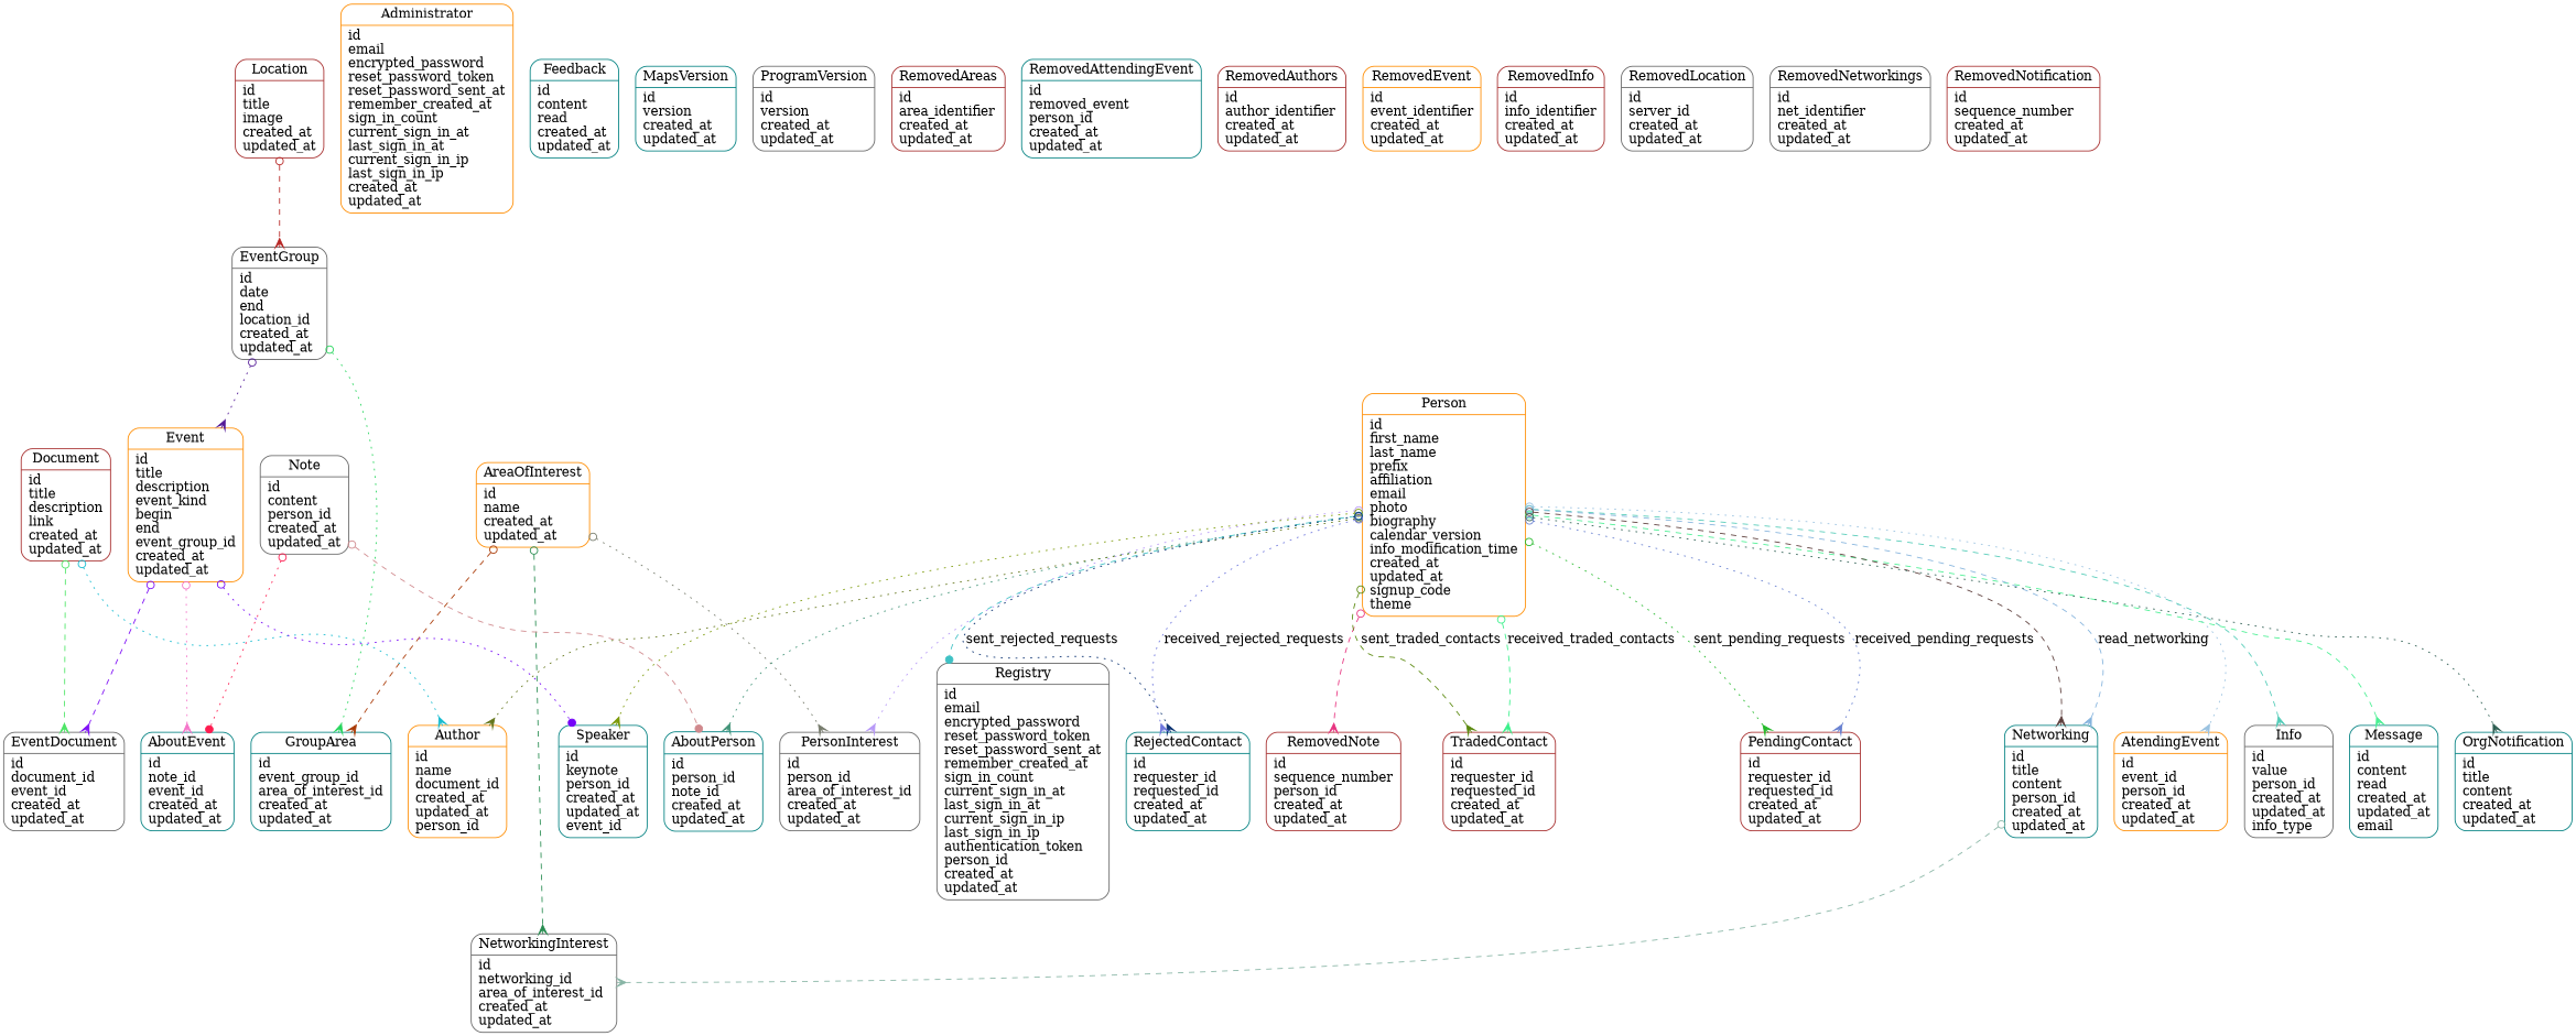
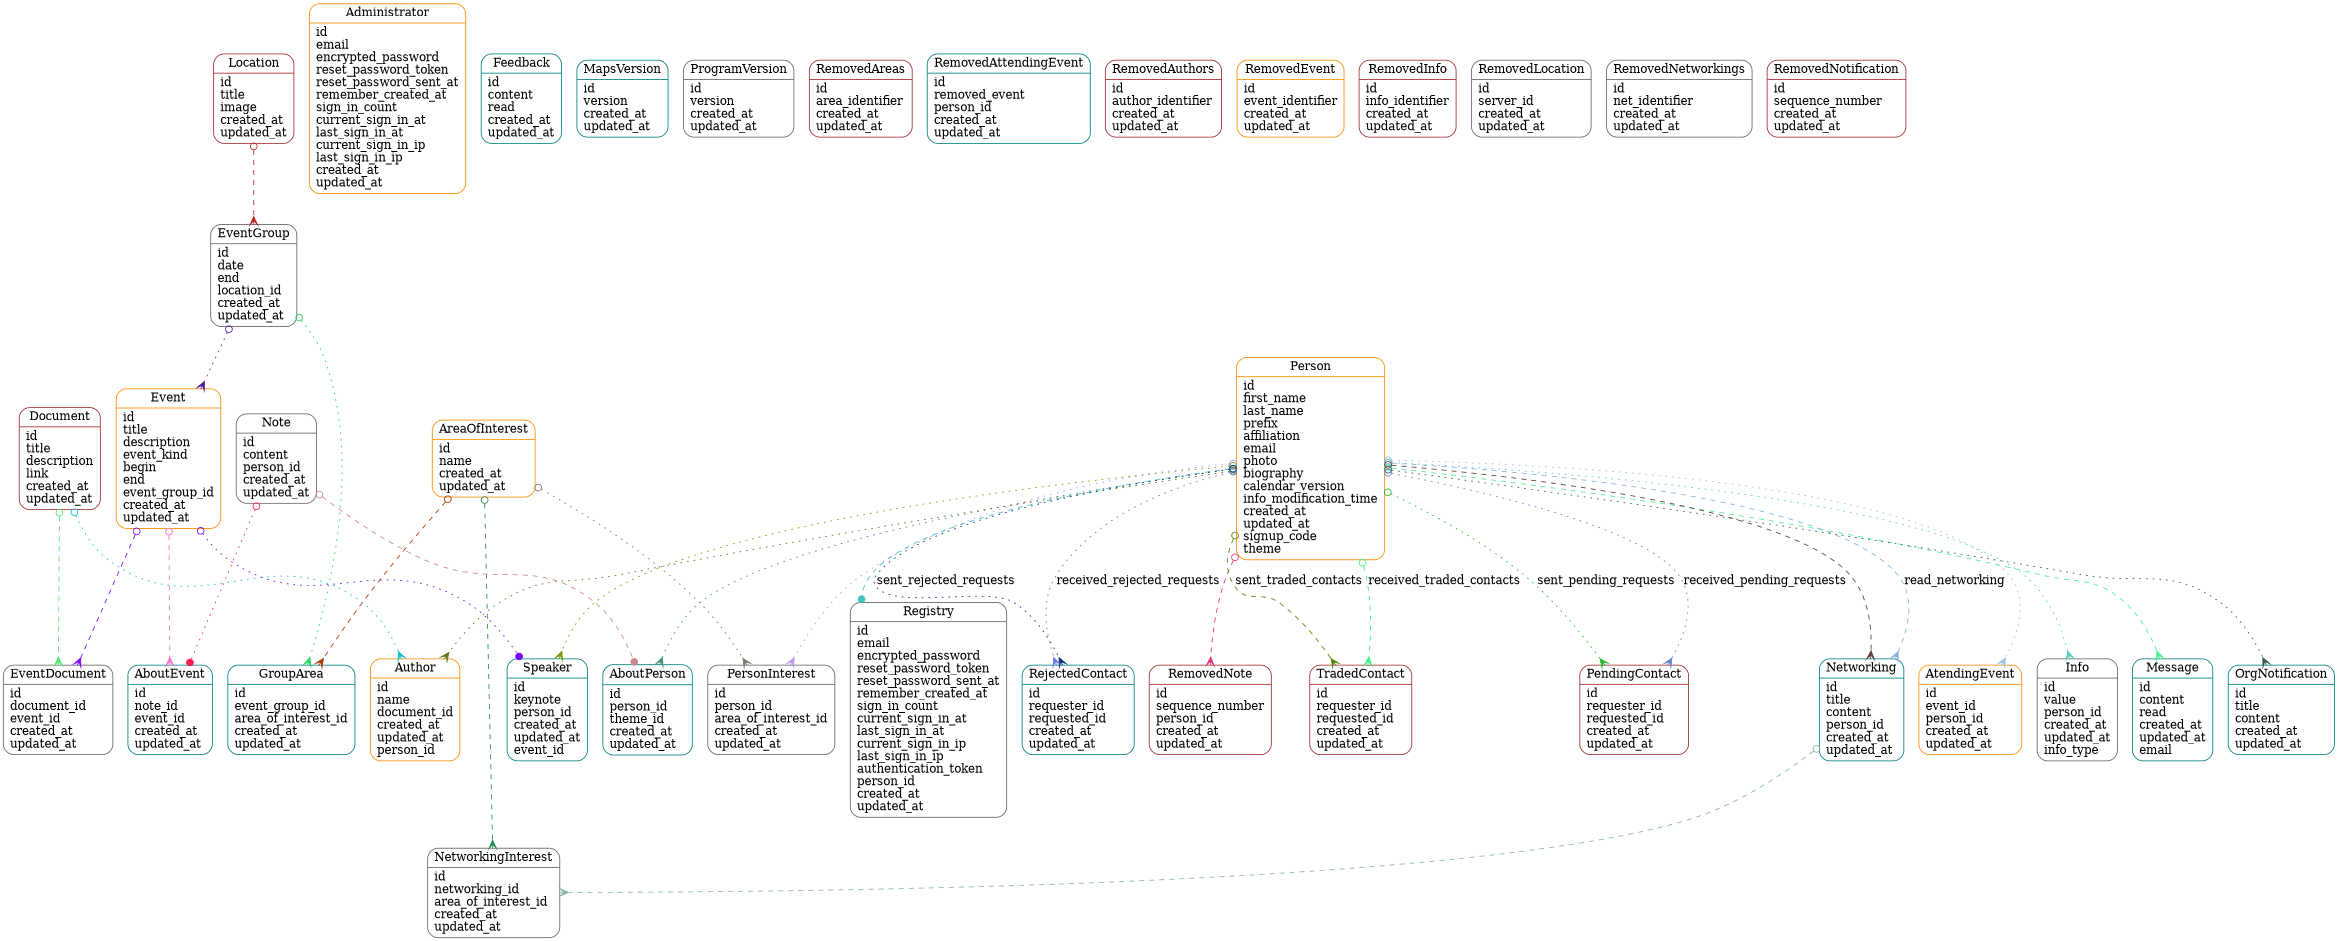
  digraph {
    splines=true
    node [color=teal shape=Mrecord]
    edge [arrowhead=crow arrowtail=odot dir=both style=dotted]
    n1 [label="{AboutEvent|id\lnote_id\levent_id\lcreated_at\lupdated_at\l}"]
-   n2 [label="{AboutPerson|id\lperson_id\lnote_id\lcreated_at\lupdated_at\l}"]
+   n2 [label="{AboutPerson|id\lperson_id\ltheme_id\lcreated_at\lupdated_at\l}"]
    n3 [color=darkorange label="{Administrator|id\lemail\lencrypted_password\lreset_password_token\lreset_password_sent_at\lremember_created_at\lsign_in_count\lcurrent_sign_in_at\llast_sign_in_at\lcurrent_sign_in_ip\llast_sign_in_ip\lcreated_at\lupdated_at\l}"]
    n4 [color=darkorange label="{AreaOfInterest|id\lname\lcreated_at\lupdated_at\l}"]
    n5 [label="{GroupArea|id\levent_group_id\larea_of_interest_id\lcreated_at\lupdated_at\l}"]
    n6 [color=gray40 label="{NetworkingInterest|id\lnetworking_id\larea_of_interest_id\lcreated_at\lupdated_at\l}"]
    n7 [color=gray40 label="{PersonInterest|id\lperson_id\larea_of_interest_id\lcreated_at\lupdated_at\l}"]
    n8 [color=darkorange label="{AtendingEvent|id\levent_id\lperson_id\lcreated_at\lupdated_at\l}"]
    n9 [color=darkorange label="{Author|id\lname\ldocument_id\lcreated_at\lupdated_at\lperson_id\l}"]
    n10 [color=brown label="{Document|id\ltitle\ldescription\llink\lcreated_at\lupdated_at\l}"]
    n11 [color=gray40 label="{EventDocument|id\ldocument_id\levent_id\lcreated_at\lupdated_at\l}"]
    n12 [color=darkorange label="{Event|id\ltitle\ldescription\levent_kind\lbegin\lend\levent_group_id\lcreated_at\lupdated_at\l}"]
    n13 [label="{Speaker|id\lkeynote\lperson_id\lcreated_at\lupdated_at\levent_id\l}"]
    n14 [color=gray40 label="{EventGroup|id\ldate\lend\llocation_id\lcreated_at\lupdated_at\l}"]
    n15 [label="{Feedback|id\lcontent\lread\lcreated_at\lupdated_at\l}"]
    n16 [color=gray40 label="{Info|id\lvalue\lperson_id\lcreated_at\lupdated_at\linfo_type\l}"]
    n17 [color=brown label="{Location|id\ltitle\limage\lcreated_at\lupdated_at\l}"]
    n18 [label="{MapsVersion|id\lversion\lcreated_at\lupdated_at\l}"]
    n19 [label="{Message|id\lcontent\lread\lcreated_at\lupdated_at\lemail\l}"]
    n20 [label="{Networking|id\ltitle\lcontent\lperson_id\lcreated_at\lupdated_at\l}"]
    n21 [color=gray40 label="{Note|id\lcontent\lperson_id\lcreated_at\lupdated_at\l}"]
    n22 [label="{OrgNotification|id\ltitle\lcontent\lcreated_at\lupdated_at\l}"]
    n23 [color=brown label="{PendingContact|id\lrequester_id\lrequested_id\lcreated_at\lupdated_at\l}"]
    n24 [color=darkorange label="{Person|id\lfirst_name\llast_name\lprefix\laffiliation\lemail\lphoto\lbiography\lcalendar_version\linfo_modification_time\lcreated_at\lupdated_at\lsignup_code\ltheme\l}"]
    n25 [color=gray40 label="{Registry|id\lemail\lencrypted_password\lreset_password_token\lreset_password_sent_at\lremember_created_at\lsign_in_count\lcurrent_sign_in_at\llast_sign_in_at\lcurrent_sign_in_ip\llast_sign_in_ip\lauthentication_token\lperson_id\lcreated_at\lupdated_at\l}"]
    n26 [label="{RejectedContact|id\lrequester_id\lrequested_id\lcreated_at\lupdated_at\l}"]
    n27 [color=brown label="{RemovedNote|id\lsequence_number\lperson_id\lcreated_at\lupdated_at\l}"]
    n28 [color=brown label="{TradedContact|id\lrequester_id\lrequested_id\lcreated_at\lupdated_at\l}"]
    n29 [color=gray40 label="{ProgramVersion|id\lversion\lcreated_at\lupdated_at\l}"]
    n30 [color=brown label="{RemovedAreas|id\larea_identifier\lcreated_at\lupdated_at\l}"]
    n31 [label="{RemovedAttendingEvent|id\lremoved_event\lperson_id\lcreated_at\lupdated_at\l}"]
    n32 [color=brown label="{RemovedAuthors|id\lauthor_identifier\lcreated_at\lupdated_at\l}"]
    n33 [color=darkorange label="{RemovedEvent|id\levent_identifier\lcreated_at\lupdated_at\l}"]
    n34 [color=brown label="{RemovedInfo|id\linfo_identifier\lcreated_at\lupdated_at\l}"]
    n35 [color=gray40 label="{RemovedLocation|id\lserver_id\lcreated_at\lupdated_at\l}"]
    n36 [color=gray40 label="{RemovedNetworkings|id\lnet_identifier\lcreated_at\lupdated_at\l}"]
    n37 [color=brown label="{RemovedNotification|id\lsequence_number\lcreated_at\lupdated_at\l}"]
    n4 -> n5 [color="#A93804" style=dashed]
    n4 -> n6 [color="#278C50" style=dashed]
    n4 -> n7 [color="#767B6C"]
    n10 -> n9 [color="#13BBCF"]
    n10 -> n11 [color="#4CE565" style=dashed]
-   n12 -> n1 [color="#F473C8"]
+   n12 -> n1 [color="#F473C8" style=dashed]
    n12 -> n11 [color="#7D0CF6" style=dashed]
    n12 -> n13 [arrowhead=dot color="#7405F8"]
    n14 -> n5 [color="#24D55B"]
    n14 -> n12 [color="#521896"]
    n17 -> n14 [color="#B72725" style=dashed]
    n20 -> n6 [color="#88B5A5" style=dashed]
    n21 -> n1 [arrowhead=dot color="#FE1B4F"]
    n21 -> n2 [arrowhead=dot color="#D0898D" style=dashed]
    n24 -> n2 [color="#3F9276"]
    n24 -> n7 [color="#B697F7"]
    n24 -> n8 [color="#9AC2E0"]
    n24 -> n9 [color="#63751A"]
    n24 -> n13 [color="#7B9907"]
-   n24 -> n16 [color="#52CBB7" style=dashed]
+   n24 -> n16 [color="#52CBB7"]
    n24 -> n19 [color="#4AF093" style=dashed]
    n24 -> n20 [color="#86B4DD" label=read_networking style=dashed]
    n24 -> n20 [color="#5C3E3B" style=dashed]
    n24 -> n22 [color="#2D5D51"]
    n24 -> n23 [color="#23B92A" label=sent_pending_requests]
    n24 -> n23 [color="#6780D0" label=received_pending_requests]
    n24 -> n25 [arrowhead=dot color="#3FC1C4" style=dashed]
    n24 -> n26 [color="#083070" label=sent_rejected_requests]
    n24 -> n26 [color="#6C75DD" label=received_rejected_requests]
    n24 -> n27 [color="#E7337F" style=dashed]
    n24 -> n28 [color="#39F08A" label=received_traded_contacts style=dashed]
    n24 -> n28 [color="#59880C" label=sent_traded_contacts style=dashed]
  }
